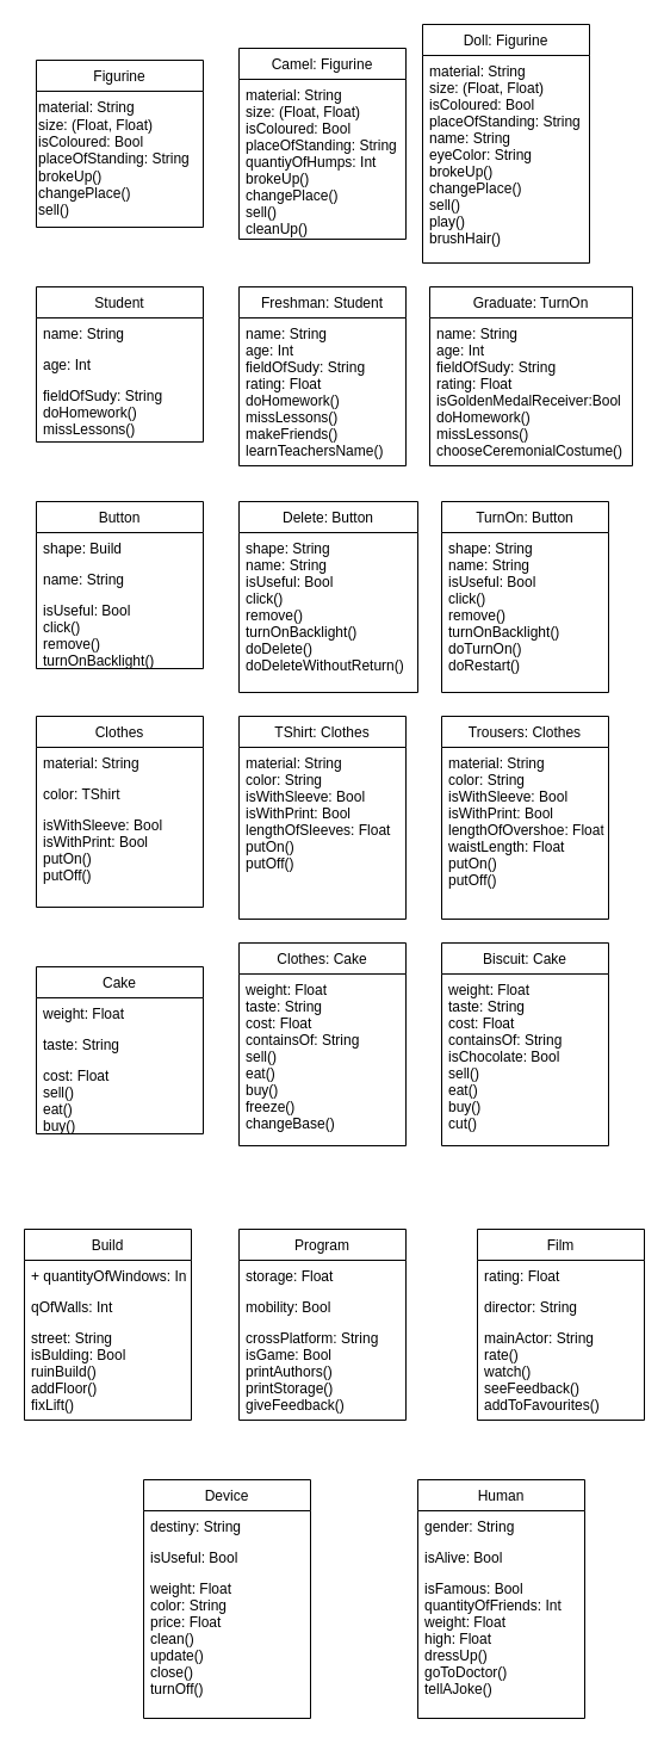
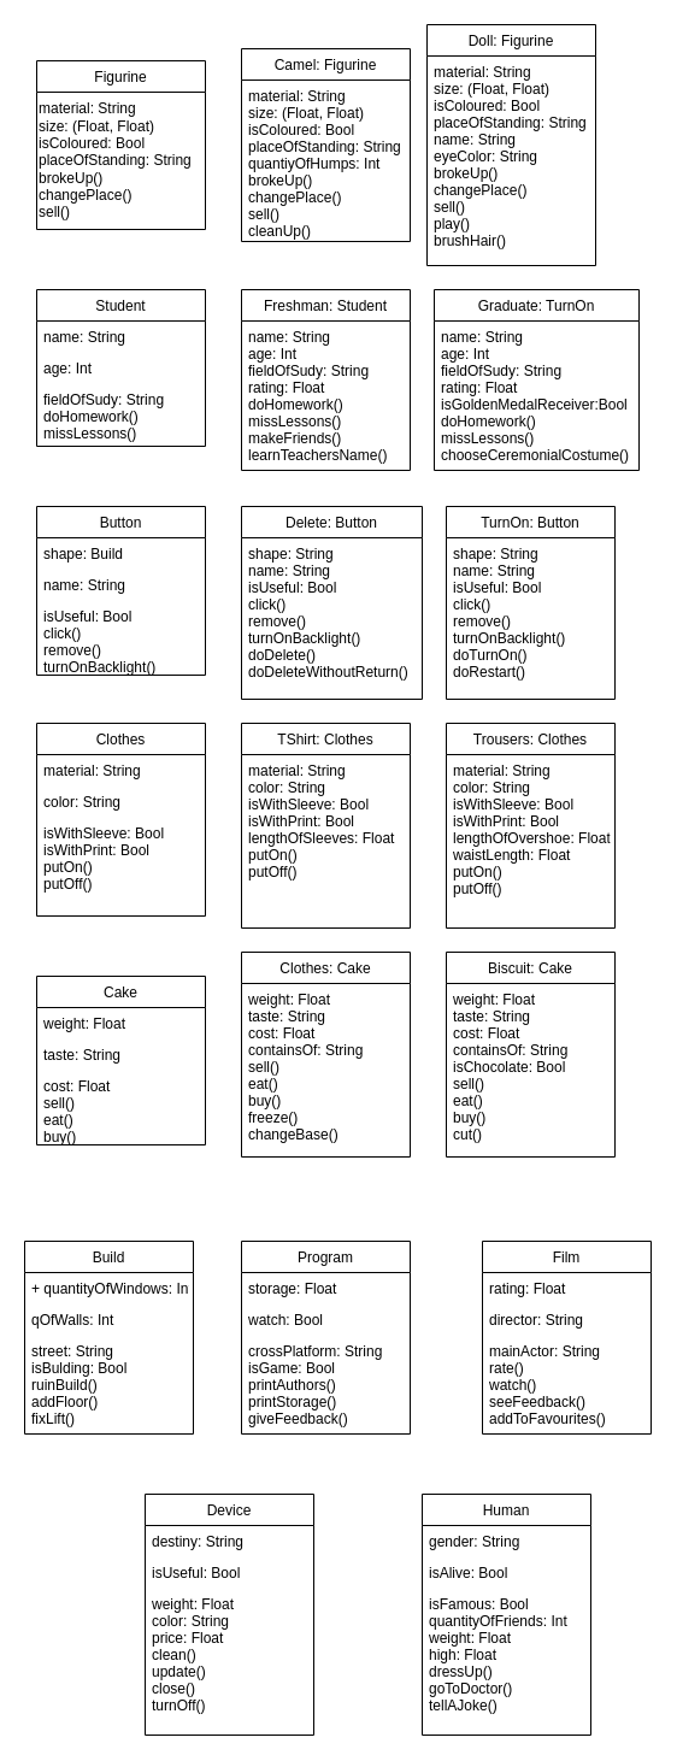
  <mxCell id="0" />
  <mxCell id="1" parent="0" />
  <mxCell id="2" value="Build" style="swimlane;fontStyle=0;childLayout=stackLayout;horizontal=1;startSize=26;fillColor=none;horizontalStack=0;resizeParent=1;resizeParentMax=0;resizeLast=0;collapsible=1;marginBottom=0;" parent="1" vertex="1"><mxGeometry x="20" y="1030" width="140" height="160" as="geometry"><mxRectangle x="200" y="-570" width="60" height="26" as="alternateBounds" /></mxGeometry></mxCell>
  <mxCell id="3" value="+ quantityOfWindows: Int" style="text;strokeColor=none;fillColor=none;align=left;verticalAlign=top;spacingLeft=4;spacingRight=4;overflow=hidden;rotatable=0;points=[[0,0.5],[1,0.5]];portConstraint=eastwest;" parent="2" vertex="1"><mxGeometry y="26" width="140" height="26" as="geometry" /></mxCell>
  <mxCell id="4" value="qOfWalls: Int" style="text;strokeColor=none;fillColor=none;align=left;verticalAlign=top;spacingLeft=4;spacingRight=4;overflow=hidden;rotatable=0;points=[[0,0.5],[1,0.5]];portConstraint=eastwest;" parent="2" vertex="1"><mxGeometry y="52" width="140" height="26" as="geometry" /></mxCell>
  <mxCell id="5" value="street: String&#10;isBulding: Bool&#10;ruinBuild()&#10;addFloor()&#10;fixLift()" style="text;strokeColor=none;fillColor=none;align=left;verticalAlign=top;spacingLeft=4;spacingRight=4;overflow=hidden;rotatable=0;points=[[0,0.5],[1,0.5]];portConstraint=eastwest;" parent="2" vertex="1"><mxGeometry y="78" width="140" height="82" as="geometry" /></mxCell>
  <mxCell id="6" value="Program" style="swimlane;fontStyle=0;childLayout=stackLayout;horizontal=1;startSize=26;fillColor=none;horizontalStack=0;resizeParent=1;resizeParentMax=0;resizeLast=0;collapsible=1;marginBottom=0;" parent="1" vertex="1"><mxGeometry x="200" y="1030" width="140" height="160" as="geometry" /></mxCell>
  <mxCell id="7" value="storage: Float" style="text;strokeColor=none;fillColor=none;align=left;verticalAlign=top;spacingLeft=4;spacingRight=4;overflow=hidden;rotatable=0;points=[[0,0.5],[1,0.5]];portConstraint=eastwest;" parent="6" vertex="1"><mxGeometry y="26" width="140" height="26" as="geometry" /></mxCell>
- <mxCell id="8" value="mobility: Bool" style="text;strokeColor=none;fillColor=none;align=left;verticalAlign=top;spacingLeft=4;spacingRight=4;overflow=hidden;rotatable=0;points=[[0,0.5],[1,0.5]];portConstraint=eastwest;" parent="6" vertex="1"><mxGeometry y="52" width="140" height="26" as="geometry" /></mxCell>
+ <mxCell id="8" value="watch: Bool" style="text;strokeColor=none;fillColor=none;align=left;verticalAlign=top;spacingLeft=4;spacingRight=4;overflow=hidden;rotatable=0;points=[[0,0.5],[1,0.5]];portConstraint=eastwest;" parent="6" vertex="1"><mxGeometry y="52" width="140" height="26" as="geometry" /></mxCell>
  <mxCell id="9" value="crossPlatform: String&#10;isGame: Bool&#10;printAuthors()&#10;printStorage()&#10;giveFeedback()" style="text;strokeColor=none;fillColor=none;align=left;verticalAlign=top;spacingLeft=4;spacingRight=4;overflow=hidden;rotatable=0;points=[[0,0.5],[1,0.5]];portConstraint=eastwest;" parent="6" vertex="1"><mxGeometry y="78" width="140" height="82" as="geometry" /></mxCell>
  <mxCell id="10" value="Film" style="swimlane;fontStyle=0;childLayout=stackLayout;horizontal=1;startSize=26;fillColor=none;horizontalStack=0;resizeParent=1;resizeParentMax=0;resizeLast=0;collapsible=1;marginBottom=0;" parent="1" vertex="1"><mxGeometry x="400" y="1030" width="140" height="160" as="geometry" /></mxCell>
  <mxCell id="11" value="rating: Float" style="text;strokeColor=none;fillColor=none;align=left;verticalAlign=top;spacingLeft=4;spacingRight=4;overflow=hidden;rotatable=0;points=[[0,0.5],[1,0.5]];portConstraint=eastwest;" parent="10" vertex="1"><mxGeometry y="26" width="140" height="26" as="geometry" /></mxCell>
  <mxCell id="12" value="director: String" style="text;strokeColor=none;fillColor=none;align=left;verticalAlign=top;spacingLeft=4;spacingRight=4;overflow=hidden;rotatable=0;points=[[0,0.5],[1,0.5]];portConstraint=eastwest;" parent="10" vertex="1"><mxGeometry y="52" width="140" height="26" as="geometry" /></mxCell>
  <mxCell id="13" value="mainActor: String&#10;rate()&#10;watch()&#10;seeFeedback()&#10;addToFavourites()" style="text;strokeColor=none;fillColor=none;align=left;verticalAlign=top;spacingLeft=4;spacingRight=4;overflow=hidden;rotatable=0;points=[[0,0.5],[1,0.5]];portConstraint=eastwest;" parent="10" vertex="1"><mxGeometry y="78" width="140" height="82" as="geometry" /></mxCell>
  <mxCell id="14" value="Device" style="swimlane;fontStyle=0;childLayout=stackLayout;horizontal=1;startSize=26;fillColor=none;horizontalStack=0;resizeParent=1;resizeParentMax=0;resizeLast=0;collapsible=1;marginBottom=0;" parent="1" vertex="1"><mxGeometry x="120" y="1240" width="140" height="200" as="geometry" /></mxCell>
  <mxCell id="15" value="destiny: String" style="text;strokeColor=none;fillColor=none;align=left;verticalAlign=top;spacingLeft=4;spacingRight=4;overflow=hidden;rotatable=0;points=[[0,0.5],[1,0.5]];portConstraint=eastwest;" parent="14" vertex="1"><mxGeometry y="26" width="140" height="26" as="geometry" /></mxCell>
  <mxCell id="16" value="isUseful: Bool" style="text;strokeColor=none;fillColor=none;align=left;verticalAlign=top;spacingLeft=4;spacingRight=4;overflow=hidden;rotatable=0;points=[[0,0.5],[1,0.5]];portConstraint=eastwest;" parent="14" vertex="1"><mxGeometry y="52" width="140" height="26" as="geometry" /></mxCell>
  <mxCell id="17" value="weight: Float&#10;color: String&#10;price: Float&#10;clean()&#10;update()&#10;close()&#10;turnOff()" style="text;strokeColor=none;fillColor=none;align=left;verticalAlign=top;spacingLeft=4;spacingRight=4;overflow=hidden;rotatable=0;points=[[0,0.5],[1,0.5]];portConstraint=eastwest;" parent="14" vertex="1"><mxGeometry y="78" width="140" height="122" as="geometry" /></mxCell>
  <mxCell id="18" value="Human" style="swimlane;fontStyle=0;childLayout=stackLayout;horizontal=1;startSize=26;fillColor=none;horizontalStack=0;resizeParent=1;resizeParentMax=0;resizeLast=0;collapsible=1;marginBottom=0;" parent="1" vertex="1"><mxGeometry x="350" y="1240" width="140" height="200" as="geometry" /></mxCell>
  <mxCell id="19" value="gender: String" style="text;strokeColor=none;fillColor=none;align=left;verticalAlign=top;spacingLeft=4;spacingRight=4;overflow=hidden;rotatable=0;points=[[0,0.5],[1,0.5]];portConstraint=eastwest;" parent="18" vertex="1"><mxGeometry y="26" width="140" height="26" as="geometry" /></mxCell>
  <mxCell id="20" value="isAlive: Bool" style="text;strokeColor=none;fillColor=none;align=left;verticalAlign=top;spacingLeft=4;spacingRight=4;overflow=hidden;rotatable=0;points=[[0,0.5],[1,0.5]];portConstraint=eastwest;" parent="18" vertex="1"><mxGeometry y="52" width="140" height="26" as="geometry" /></mxCell>
  <mxCell id="21" value="isFamous: Bool&#10;quantityOfFriends: Int&#10;weight: Float&#10;high: Float&#10;dressUp()&#10;goToDoctor()&#10;tellAJoke()" style="text;strokeColor=none;fillColor=none;align=left;verticalAlign=top;spacingLeft=4;spacingRight=4;overflow=hidden;rotatable=0;points=[[0,0.5],[1,0.5]];portConstraint=eastwest;" parent="18" vertex="1"><mxGeometry y="78" width="140" height="122" as="geometry" /></mxCell>
  <mxCell id="22" value="Figurine" style="swimlane;fontStyle=0;childLayout=stackLayout;horizontal=1;startSize=26;fillColor=none;horizontalStack=0;resizeParent=1;resizeParentMax=0;resizeLast=0;collapsible=1;marginBottom=0;" vertex="1" parent="1"><mxGeometry x="30" y="50" width="140" height="140" as="geometry" /></mxCell>
  <mxCell id="23" value="material: String&lt;br&gt;size: (Float, Float)&lt;br&gt;isColoured: Bool&lt;br&gt;placeOfStanding: String&lt;br&gt;brokeUp()&lt;br&gt;changePlace()&lt;br&gt;sell()" style="text;html=1;strokeColor=none;fillColor=none;align=left;verticalAlign=middle;whiteSpace=wrap;rounded=0;" vertex="1" parent="22"><mxGeometry y="26" width="140" height="114" as="geometry" /></mxCell>
  <mxCell id="24" value="Camel: Figurine" style="swimlane;fontStyle=0;childLayout=stackLayout;horizontal=1;startSize=26;fillColor=none;horizontalStack=0;resizeParent=1;resizeParentMax=0;resizeLast=0;collapsible=1;marginBottom=0;align=center;" vertex="1" parent="1"><mxGeometry x="200" y="40" width="140" height="160" as="geometry" /></mxCell>
  <mxCell id="25" value="material: String&#10;size: (Float, Float)&#10;isColoured: Bool&#10;placeOfStanding: String&#10;quantiyOfHumps: Int&#10;brokeUp()&#10;changePlace()&#10;sell()&#10;cleanUp()" style="text;strokeColor=none;fillColor=none;align=left;verticalAlign=top;spacingLeft=4;spacingRight=4;overflow=hidden;rotatable=0;points=[[0,0.5],[1,0.5]];portConstraint=eastwest;" vertex="1" parent="24"><mxGeometry y="26" width="140" height="134" as="geometry" /></mxCell>
  <mxCell id="26" value="Doll: Figurine" style="swimlane;fontStyle=0;childLayout=stackLayout;horizontal=1;startSize=26;fillColor=none;horizontalStack=0;resizeParent=1;resizeParentMax=0;resizeLast=0;collapsible=1;marginBottom=0;align=center;" vertex="1" parent="1"><mxGeometry x="354" y="20" width="140" height="200" as="geometry" /></mxCell>
  <mxCell id="27" value="material: String&#10;size: (Float, Float)&#10;isColoured: Bool&#10;placeOfStanding: String&#10;name: String&#10;eyeColor: String&#10;brokeUp()&#10;changePlace()&#10;sell()&#10;play()&#10;brushHair()" style="text;strokeColor=none;fillColor=none;align=left;verticalAlign=top;spacingLeft=4;spacingRight=4;overflow=hidden;rotatable=0;points=[[0,0.5],[1,0.5]];portConstraint=eastwest;" vertex="1" parent="26"><mxGeometry y="26" width="140" height="174" as="geometry" /></mxCell>
  <mxCell id="28" value="Student" style="swimlane;fontStyle=0;childLayout=stackLayout;horizontal=1;startSize=26;fillColor=none;horizontalStack=0;resizeParent=1;resizeParentMax=0;resizeLast=0;collapsible=1;marginBottom=0;align=center;" vertex="1" parent="1"><mxGeometry x="30" y="240" width="140" height="130" as="geometry" /></mxCell>
  <mxCell id="29" value="name: String" style="text;strokeColor=none;fillColor=none;align=left;verticalAlign=top;spacingLeft=4;spacingRight=4;overflow=hidden;rotatable=0;points=[[0,0.5],[1,0.5]];portConstraint=eastwest;" vertex="1" parent="28"><mxGeometry y="26" width="140" height="26" as="geometry" /></mxCell>
  <mxCell id="30" value="age: Int" style="text;strokeColor=none;fillColor=none;align=left;verticalAlign=top;spacingLeft=4;spacingRight=4;overflow=hidden;rotatable=0;points=[[0,0.5],[1,0.5]];portConstraint=eastwest;" vertex="1" parent="28"><mxGeometry y="52" width="140" height="26" as="geometry" /></mxCell>
  <mxCell id="31" value="fieldOfSudy: String&#10;doHomework()&#10;missLessons()" style="text;strokeColor=none;fillColor=none;align=left;verticalAlign=top;spacingLeft=4;spacingRight=4;overflow=hidden;rotatable=0;points=[[0,0.5],[1,0.5]];portConstraint=eastwest;" vertex="1" parent="28"><mxGeometry y="78" width="140" height="52" as="geometry" /></mxCell>
  <mxCell id="32" value="Freshman: Student" style="swimlane;fontStyle=0;childLayout=stackLayout;horizontal=1;startSize=26;fillColor=none;horizontalStack=0;resizeParent=1;resizeParentMax=0;resizeLast=0;collapsible=1;marginBottom=0;align=center;" vertex="1" parent="1"><mxGeometry x="200" y="240" width="140" height="150" as="geometry" /></mxCell>
  <mxCell id="33" value="name: String&#10;age: Int&#10;fieldOfSudy: String&#10;rating: Float&#10;doHomework()&#10;missLessons()&#10;makeFriends()&#10;learnTeachersName()" style="text;strokeColor=none;fillColor=none;align=left;verticalAlign=top;spacingLeft=4;spacingRight=4;overflow=hidden;rotatable=0;points=[[0,0.5],[1,0.5]];portConstraint=eastwest;" vertex="1" parent="32"><mxGeometry y="26" width="140" height="124" as="geometry" /></mxCell>
  <mxCell id="34" value="Graduate: TurnOn" style="swimlane;fontStyle=0;childLayout=stackLayout;horizontal=1;startSize=26;fillColor=none;horizontalStack=0;resizeParent=1;resizeParentMax=0;resizeLast=0;collapsible=1;marginBottom=0;align=center;" vertex="1" parent="1"><mxGeometry x="360" y="240" width="170" height="150" as="geometry" /></mxCell>
  <mxCell id="35" value="name: String&#10;age: Int&#10;fieldOfSudy: String&#10;rating: Float&#10;isGoldenMedalReceiver:Bool&#10;doHomework()&#10;missLessons()&#10;chooseCeremonialCostume()&#10;" style="text;strokeColor=none;fillColor=none;align=left;verticalAlign=top;spacingLeft=4;spacingRight=4;overflow=hidden;rotatable=0;points=[[0,0.5],[1,0.5]];portConstraint=eastwest;" vertex="1" parent="34"><mxGeometry y="26" width="170" height="124" as="geometry" /></mxCell>
  <mxCell id="36" value="Button" style="swimlane;fontStyle=0;childLayout=stackLayout;horizontal=1;startSize=26;fillColor=none;horizontalStack=0;resizeParent=1;resizeParentMax=0;resizeLast=0;collapsible=1;marginBottom=0;align=center;" vertex="1" parent="1"><mxGeometry x="30" y="420" width="140" height="140" as="geometry" /></mxCell>
  <mxCell id="37" value="shape: Build" style="text;strokeColor=none;fillColor=none;align=left;verticalAlign=top;spacingLeft=4;spacingRight=4;overflow=hidden;rotatable=0;points=[[0,0.5],[1,0.5]];portConstraint=eastwest;" vertex="1" parent="36"><mxGeometry y="26" width="140" height="26" as="geometry" /></mxCell>
  <mxCell id="38" value="name: String" style="text;strokeColor=none;fillColor=none;align=left;verticalAlign=top;spacingLeft=4;spacingRight=4;overflow=hidden;rotatable=0;points=[[0,0.5],[1,0.5]];portConstraint=eastwest;" vertex="1" parent="36"><mxGeometry y="52" width="140" height="26" as="geometry" /></mxCell>
  <mxCell id="39" value="isUseful: Bool&#10;click()&#10;remove()&#10;turnOnBacklight()" style="text;strokeColor=none;fillColor=none;align=left;verticalAlign=top;spacingLeft=4;spacingRight=4;overflow=hidden;rotatable=0;points=[[0,0.5],[1,0.5]];portConstraint=eastwest;" vertex="1" parent="36"><mxGeometry y="78" width="140" height="62" as="geometry" /></mxCell>
  <mxCell id="40" value="Delete: Button" style="swimlane;fontStyle=0;childLayout=stackLayout;horizontal=1;startSize=26;fillColor=none;horizontalStack=0;resizeParent=1;resizeParentMax=0;resizeLast=0;collapsible=1;marginBottom=0;align=center;" vertex="1" parent="1"><mxGeometry x="200" y="420" width="150" height="160" as="geometry" /></mxCell>
  <mxCell id="41" value="shape: String&#10;name: String&#10;isUseful: Bool&#10;click()&#10;remove()&#10;turnOnBacklight()&#10;doDelete()&#10;doDeleteWithoutReturn()" style="text;strokeColor=none;fillColor=none;align=left;verticalAlign=top;spacingLeft=4;spacingRight=4;overflow=hidden;rotatable=0;points=[[0,0.5],[1,0.5]];portConstraint=eastwest;" vertex="1" parent="40"><mxGeometry y="26" width="150" height="134" as="geometry" /></mxCell>
  <mxCell id="42" value="TurnOn: Button" style="swimlane;fontStyle=0;childLayout=stackLayout;horizontal=1;startSize=26;fillColor=none;horizontalStack=0;resizeParent=1;resizeParentMax=0;resizeLast=0;collapsible=1;marginBottom=0;align=center;" vertex="1" parent="1"><mxGeometry x="370" y="420" width="140" height="160" as="geometry" /></mxCell>
  <mxCell id="43" value="shape: String&#10;name: String&#10;isUseful: Bool&#10;click()&#10;remove()&#10;turnOnBacklight()&#10;doTurnOn()&#10;doRestart()" style="text;strokeColor=none;fillColor=none;align=left;verticalAlign=top;spacingLeft=4;spacingRight=4;overflow=hidden;rotatable=0;points=[[0,0.5],[1,0.5]];portConstraint=eastwest;" vertex="1" parent="42"><mxGeometry y="26" width="140" height="134" as="geometry" /></mxCell>
  <mxCell id="44" value="Clothes" style="swimlane;fontStyle=0;childLayout=stackLayout;horizontal=1;startSize=26;fillColor=none;horizontalStack=0;resizeParent=1;resizeParentMax=0;resizeLast=0;collapsible=1;marginBottom=0;align=center;" vertex="1" parent="1"><mxGeometry x="30" y="600" width="140" height="160" as="geometry" /></mxCell>
  <mxCell id="45" value="material: String" style="text;strokeColor=none;fillColor=none;align=left;verticalAlign=top;spacingLeft=4;spacingRight=4;overflow=hidden;rotatable=0;points=[[0,0.5],[1,0.5]];portConstraint=eastwest;" vertex="1" parent="44"><mxGeometry y="26" width="140" height="26" as="geometry" /></mxCell>
- <mxCell id="46" value="color: TShirt" style="text;strokeColor=none;fillColor=none;align=left;verticalAlign=top;spacingLeft=4;spacingRight=4;overflow=hidden;rotatable=0;points=[[0,0.5],[1,0.5]];portConstraint=eastwest;" vertex="1" parent="44"><mxGeometry y="52" width="140" height="26" as="geometry" /></mxCell>
+ <mxCell id="46" value="color: String" style="text;strokeColor=none;fillColor=none;align=left;verticalAlign=top;spacingLeft=4;spacingRight=4;overflow=hidden;rotatable=0;points=[[0,0.5],[1,0.5]];portConstraint=eastwest;" vertex="1" parent="44"><mxGeometry y="52" width="140" height="26" as="geometry" /></mxCell>
  <mxCell id="47" value="isWithSleeve: Bool&#10;isWithPrint: Bool&#10;putOn()&#10;putOff()" style="text;strokeColor=none;fillColor=none;align=left;verticalAlign=top;spacingLeft=4;spacingRight=4;overflow=hidden;rotatable=0;points=[[0,0.5],[1,0.5]];portConstraint=eastwest;" vertex="1" parent="44"><mxGeometry y="78" width="140" height="82" as="geometry" /></mxCell>
  <mxCell id="48" value="TShirt: Clothes" style="swimlane;fontStyle=0;childLayout=stackLayout;horizontal=1;startSize=26;fillColor=none;horizontalStack=0;resizeParent=1;resizeParentMax=0;resizeLast=0;collapsible=1;marginBottom=0;align=center;" vertex="1" parent="1"><mxGeometry x="200" y="600" width="140" height="170" as="geometry" /></mxCell>
  <mxCell id="49" value="material: String&#10;color: String&#10;isWithSleeve: Bool&#10;isWithPrint: Bool&#10;lengthOfSleeves: Float&#10;putOn()&#10;putOff()" style="text;strokeColor=none;fillColor=none;align=left;verticalAlign=top;spacingLeft=4;spacingRight=4;overflow=hidden;rotatable=0;points=[[0,0.5],[1,0.5]];portConstraint=eastwest;" vertex="1" parent="48"><mxGeometry y="26" width="140" height="144" as="geometry" /></mxCell>
  <mxCell id="50" value="Trousers: Clothes" style="swimlane;fontStyle=0;childLayout=stackLayout;horizontal=1;startSize=26;fillColor=none;horizontalStack=0;resizeParent=1;resizeParentMax=0;resizeLast=0;collapsible=1;marginBottom=0;align=center;" vertex="1" parent="1"><mxGeometry x="370" y="600" width="140" height="170" as="geometry" /></mxCell>
  <mxCell id="51" value="material: String&#10;color: String&#10;isWithSleeve: Bool&#10;isWithPrint: Bool&#10;lengthOfOvershoe: Float&#10;waistLength: Float&#10;putOn()&#10;putOff()" style="text;strokeColor=none;fillColor=none;align=left;verticalAlign=top;spacingLeft=4;spacingRight=4;overflow=hidden;rotatable=0;points=[[0,0.5],[1,0.5]];portConstraint=eastwest;" vertex="1" parent="50"><mxGeometry y="26" width="140" height="144" as="geometry" /></mxCell>
  <mxCell id="52" value="Cake" style="swimlane;fontStyle=0;childLayout=stackLayout;horizontal=1;startSize=26;fillColor=none;horizontalStack=0;resizeParent=1;resizeParentMax=0;resizeLast=0;collapsible=1;marginBottom=0;align=center;" vertex="1" parent="1"><mxGeometry x="30" y="810" width="140" height="140" as="geometry" /></mxCell>
  <mxCell id="53" value="weight: Float" style="text;strokeColor=none;fillColor=none;align=left;verticalAlign=top;spacingLeft=4;spacingRight=4;overflow=hidden;rotatable=0;points=[[0,0.5],[1,0.5]];portConstraint=eastwest;" vertex="1" parent="52"><mxGeometry y="26" width="140" height="26" as="geometry" /></mxCell>
  <mxCell id="54" value="taste: String" style="text;strokeColor=none;fillColor=none;align=left;verticalAlign=top;spacingLeft=4;spacingRight=4;overflow=hidden;rotatable=0;points=[[0,0.5],[1,0.5]];portConstraint=eastwest;" vertex="1" parent="52"><mxGeometry y="52" width="140" height="26" as="geometry" /></mxCell>
  <mxCell id="55" value="cost: Float&#10;sell()&#10;eat()&#10;buy()" style="text;strokeColor=none;fillColor=none;align=left;verticalAlign=top;spacingLeft=4;spacingRight=4;overflow=hidden;rotatable=0;points=[[0,0.5],[1,0.5]];portConstraint=eastwest;" vertex="1" parent="52"><mxGeometry y="78" width="140" height="62" as="geometry" /></mxCell>
  <mxCell id="56" value="Clothes: Cake" style="swimlane;fontStyle=0;childLayout=stackLayout;horizontal=1;startSize=26;fillColor=none;horizontalStack=0;resizeParent=1;resizeParentMax=0;resizeLast=0;collapsible=1;marginBottom=0;align=center;" vertex="1" parent="1"><mxGeometry x="200" y="790" width="140" height="170" as="geometry" /></mxCell>
  <mxCell id="57" value="weight: Float&#10;taste: String&#10;cost: Float&#10;containsOf: String&#10;sell()&#10;eat()&#10;buy()&#10;freeze()&#10;changeBase()" style="text;strokeColor=none;fillColor=none;align=left;verticalAlign=top;spacingLeft=4;spacingRight=4;overflow=hidden;rotatable=0;points=[[0,0.5],[1,0.5]];portConstraint=eastwest;" vertex="1" parent="56"><mxGeometry y="26" width="140" height="144" as="geometry" /></mxCell>
  <mxCell id="58" value="Biscuit: Cake" style="swimlane;fontStyle=0;childLayout=stackLayout;horizontal=1;startSize=26;fillColor=none;horizontalStack=0;resizeParent=1;resizeParentMax=0;resizeLast=0;collapsible=1;marginBottom=0;align=center;" vertex="1" parent="1"><mxGeometry x="370" y="790" width="140" height="170" as="geometry" /></mxCell>
  <mxCell id="59" value="weight: Float&#10;taste: String&#10;cost: Float&#10;containsOf: String&#10;isChocolate: Bool&#10;sell()&#10;eat()&#10;buy()&#10;cut()&#10;" style="text;strokeColor=none;fillColor=none;align=left;verticalAlign=top;spacingLeft=4;spacingRight=4;overflow=hidden;rotatable=0;points=[[0,0.5],[1,0.5]];portConstraint=eastwest;" vertex="1" parent="58"><mxGeometry y="26" width="140" height="144" as="geometry" /></mxCell>
